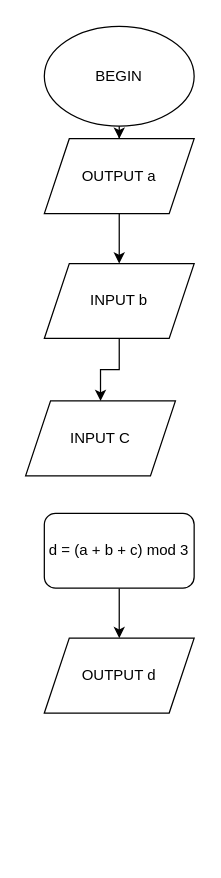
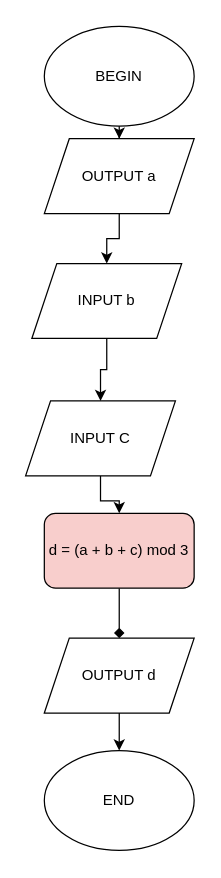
  <mxCell id="0" />
  <mxCell id="1" parent="0" />
  <mxCell id="2" style="edgeStyle=orthogonalEdgeStyle;rounded=0;orthogonalLoop=1;jettySize=auto;html=1;entryX=0.5;entryY=0;entryDx=0;entryDy=0;" edge="1" parent="1" source="3" target="6"><mxGeometry relative="1" as="geometry" /></mxCell>
  <mxCell id="3" value="BEGIN" style="ellipse;whiteSpace=wrap;html=1;" vertex="1" parent="1"><mxGeometry x="35" y="20" width="120" height="80" as="geometry" /></mxCell>
+ <mxCell id="4" value="END" style="ellipse;whiteSpace=wrap;html=1;" vertex="1" parent="1"><mxGeometry x="35" y="600" width="120" height="80" as="geometry" /></mxCell>
  <mxCell id="5" style="edgeStyle=orthogonalEdgeStyle;rounded=0;orthogonalLoop=1;jettySize=auto;html=1;entryX=0.5;entryY=0;entryDx=0;entryDy=0;" edge="1" parent="1" source="6" target="8"><mxGeometry relative="1" as="geometry" /></mxCell>
  <mxCell id="6" value="OUTPUT a" style="shape=parallelogram;perimeter=parallelogramPerimeter;whiteSpace=wrap;html=1;fixedSize=1;" vertex="1" parent="1"><mxGeometry x="35" y="110" width="120" height="60" as="geometry" /></mxCell>
  <mxCell id="7" style="edgeStyle=orthogonalEdgeStyle;rounded=0;orthogonalLoop=1;jettySize=auto;html=1;entryX=0.5;entryY=0;entryDx=0;entryDy=0;" edge="1" parent="1" source="8" target="10"><mxGeometry relative="1" as="geometry" /></mxCell>
- <mxCell id="8" value="INPUT b" style="shape=parallelogram;perimeter=parallelogramPerimeter;whiteSpace=wrap;html=1;fixedSize=1;" vertex="1" parent="1"><mxGeometry x="35" y="210" width="120" height="60" as="geometry" /></mxCell>
+ <mxCell id="8" value="INPUT b" style="shape=parallelogram;perimeter=parallelogramPerimeter;whiteSpace=wrap;html=1;fixedSize=1;" vertex="1" parent="1"><mxGeometry x="25" y="210" width="120" height="60" as="geometry" /></mxCell>
+ <mxCell id="9" style="edgeStyle=orthogonalEdgeStyle;rounded=0;orthogonalLoop=1;jettySize=auto;html=1;entryX=0.5;entryY=0;entryDx=0;entryDy=0;" edge="1" parent="1" source="10" target="12"><mxGeometry relative="1" as="geometry" /></mxCell>
  <mxCell id="10" value="INPUT C" style="shape=parallelogram;perimeter=parallelogramPerimeter;whiteSpace=wrap;html=1;fixedSize=1;" vertex="1" parent="1"><mxGeometry x="20" y="320" width="120" height="60" as="geometry" /></mxCell>
- <mxCell id="11" style="edgeStyle=orthogonalEdgeStyle;rounded=0;orthogonalLoop=1;jettySize=auto;html=1;entryX=0.5;entryY=0;entryDx=0;entryDy=0;" edge="1" parent="1" source="12" target="14"><mxGeometry relative="1" as="geometry" /></mxCell>
- <mxCell id="12" value="d = (a + b + c) mod 3" style="rounded=1;whiteSpace=wrap;html=1;" vertex="1" parent="1"><mxGeometry x="35" y="410" width="120" height="60" as="geometry" /></mxCell>
+ <mxCell id="11" style="edgeStyle=orthogonalEdgeStyle;rounded=0;orthogonalLoop=1;jettySize=auto;html=1;entryX=0.5;entryY=0;entryDx=0;entryDy=0;endArrow=diamond;" edge="1" parent="1" source="12" target="14"><mxGeometry relative="1" as="geometry" /></mxCell>
+ <mxCell id="12" value="d = (a + b + c) mod 3" style="rounded=1;whiteSpace=wrap;html=1;fillColor=#f8cecc;" vertex="1" parent="1"><mxGeometry x="35" y="410" width="120" height="60" as="geometry" /></mxCell>
+ <mxCell id="13" style="edgeStyle=orthogonalEdgeStyle;rounded=0;orthogonalLoop=1;jettySize=auto;html=1;entryX=0.5;entryY=0;entryDx=0;entryDy=0;" edge="1" parent="1" source="14" target="4"><mxGeometry relative="1" as="geometry" /></mxCell>
  <mxCell id="14" value="OUTPUT d" style="shape=parallelogram;perimeter=parallelogramPerimeter;whiteSpace=wrap;html=1;fixedSize=1;" vertex="1" parent="1"><mxGeometry x="35" y="510" width="120" height="60" as="geometry" /></mxCell>
